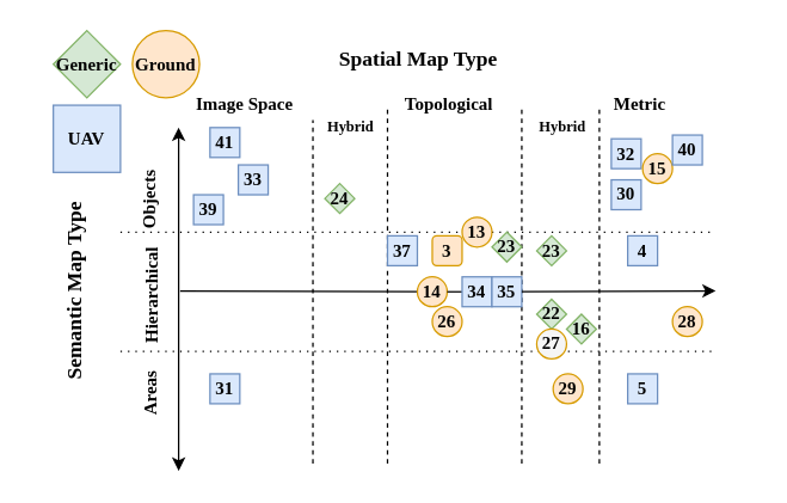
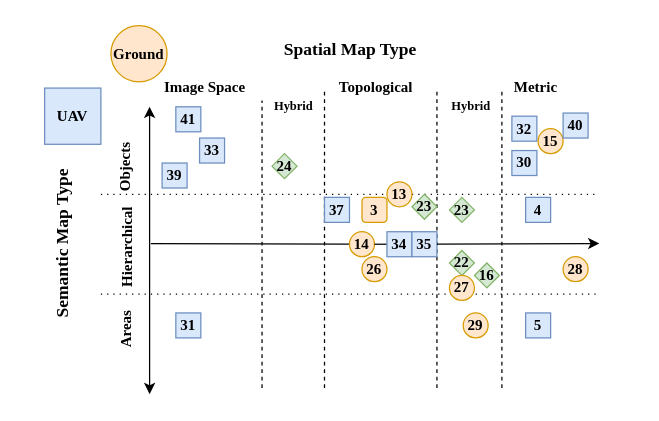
  <mxCell id="0" />
  <mxCell id="1" parent="0" />
  <mxCell id="2" value="Spatial Map Type" style="text;html=1;strokeColor=none;fillColor=none;align=center;verticalAlign=middle;whiteSpace=wrap;rounded=0;fontSize=14;fontStyle=1;fontFamily=Times New Roman;" parent="1" vertex="1"><mxGeometry x="120" y="20" width="320" height="40" as="geometry" /></mxCell>
  <mxCell id="3" value="Ground" style="ellipse;whiteSpace=wrap;html=1;aspect=fixed;fontSize=12;align=center;fontStyle=1;fillColor=#ffe6cc;strokeColor=#d79b00;fontFamily=Times New Roman;" parent="1" vertex="1"><mxGeometry x="88" y="20" width="45" height="45" as="geometry" /></mxCell>
  <mxCell id="4" value="UAV" style="square;whiteSpace=wrap;html=1;aspect=fixed;fontSize=12;align=center;fontStyle=1;fillColor=#dae8fc;strokeColor=#6c8ebf;fontFamily=Times New Roman;" parent="1" vertex="1"><mxGeometry x="35" y="70" width="45" height="45" as="geometry" /></mxCell>
- <mxCell id="5" value="Generic" style="rhombus;whiteSpace=wrap;html=1;aspect=fixed;fontSize=12;align=center;fontStyle=1;fillColor=#d5e8d4;strokeColor=#82b366;fontFamily=Times New Roman;" parent="1" vertex="1"><mxGeometry x="35" y="20" width="45" height="45" as="geometry" /></mxCell>
  <mxCell id="6" value="Semantic Map Type" style="text;html=1;strokeColor=none;fillColor=none;align=center;verticalAlign=middle;whiteSpace=wrap;rounded=0;fontSize=14;fontStyle=1;horizontal=0;fontFamily=Times New Roman;" parent="1" vertex="1"><mxGeometry x="20" y="122.5" width="60" height="145" as="geometry" /></mxCell>
  <mxCell id="7" value="Objects" style="text;html=1;strokeColor=none;fillColor=none;align=left;verticalAlign=middle;whiteSpace=wrap;rounded=0;fontSize=12;fontStyle=1;horizontal=0;fontFamily=Times New Roman;" parent="1" vertex="1"><mxGeometry x="80" y="105" width="40" height="50" as="geometry" /></mxCell>
  <mxCell id="8" value="Hierarchical" style="text;html=1;strokeColor=none;fillColor=none;align=center;verticalAlign=bottom;whiteSpace=wrap;rounded=0;fontSize=12;fontStyle=1;horizontal=0;fontFamily=Times New Roman;" parent="1" vertex="1"><mxGeometry x="88" y="157.5" width="22" height="80" as="geometry" /></mxCell>
  <mxCell id="9" value="Areas" style="text;html=1;strokeColor=none;fillColor=none;align=left;verticalAlign=bottom;whiteSpace=wrap;rounded=0;fontSize=12;fontStyle=1;horizontal=0;fontFamily=Times New Roman;" parent="1" vertex="1"><mxGeometry x="90" y="240" width="20" height="40" as="geometry" /></mxCell>
  <mxCell id="10" value="" style="endArrow=none;dashed=1;html=1;fontSize=12;dashPattern=1 4;fontFamily=Times New Roman;" parent="1" edge="1"><mxGeometry width="50" height="50" relative="1" as="geometry"><mxPoint x="80" y="235" as="sourcePoint" /><mxPoint x="479" y="235" as="targetPoint" /></mxGeometry></mxCell>
  <mxCell id="11" value="" style="endArrow=none;dashed=1;html=1;fontSize=12;dashPattern=1 4;fontFamily=Times New Roman;" parent="1" source="37" edge="1"><mxGeometry width="50" height="50" relative="1" as="geometry"><mxPoint x="80" y="155" as="sourcePoint" /><mxPoint x="479" y="155" as="targetPoint" /></mxGeometry></mxCell>
  <mxCell id="12" value="" style="endArrow=classic;html=1;startArrow=classic;startFill=1;endFill=1;fontFamily=Times New Roman;" parent="1" edge="1"><mxGeometry width="50" height="50" relative="1" as="geometry"><mxPoint x="119" y="85" as="sourcePoint" /><mxPoint x="119" y="315" as="targetPoint" /></mxGeometry></mxCell>
  <mxCell id="13" value="Image Space" style="text;html=1;strokeColor=none;fillColor=none;align=left;verticalAlign=middle;whiteSpace=wrap;rounded=0;fontSize=12;fontStyle=1;fontFamily=Times New Roman;" parent="1" vertex="1"><mxGeometry x="129" y="50" width="88" height="40" as="geometry" /></mxCell>
  <mxCell id="14" value="Topological" style="text;html=1;strokeColor=none;fillColor=none;align=left;verticalAlign=middle;whiteSpace=wrap;rounded=0;fontSize=12;fontStyle=1;fontFamily=Times New Roman;" parent="1" vertex="1"><mxGeometry x="269" y="50" width="76" height="40" as="geometry" /></mxCell>
  <mxCell id="15" value="Metric" style="text;html=1;strokeColor=none;fillColor=none;align=left;verticalAlign=middle;whiteSpace=wrap;rounded=0;fontSize=12;fontStyle=1;fontFamily=Times New Roman;" parent="1" vertex="1"><mxGeometry x="409" y="55" width="96" height="30" as="geometry" /></mxCell>
  <mxCell id="16" value="Hybrid" style="text;html=1;strokeColor=none;fillColor=none;align=left;verticalAlign=bottom;whiteSpace=wrap;rounded=0;fontSize=10;fontStyle=1;horizontal=1;fontFamily=Times New Roman;" parent="1" vertex="1"><mxGeometry x="217" y="70" width="42" height="22.5" as="geometry" /></mxCell>
  <mxCell id="17" value="Hybrid" style="text;html=1;strokeColor=none;fillColor=none;align=left;verticalAlign=bottom;whiteSpace=wrap;rounded=0;fontSize=10;fontStyle=1;horizontal=1;fontFamily=Times New Roman;" parent="1" vertex="1"><mxGeometry x="359" y="70" width="42" height="22.5" as="geometry" /></mxCell>
  <mxCell id="18" value="" style="endArrow=none;dashed=1;html=1;fontSize=12;fontFamily=Times New Roman;" parent="1" edge="1"><mxGeometry width="50" height="50" relative="1" as="geometry"><mxPoint x="209" y="310" as="sourcePoint" /><mxPoint x="209" y="80" as="targetPoint" /></mxGeometry></mxCell>
  <mxCell id="19" value="" style="endArrow=none;dashed=1;html=1;fontSize=12;fontFamily=Times New Roman;" parent="1" edge="1"><mxGeometry width="50" height="50" relative="1" as="geometry"><mxPoint x="259" y="310" as="sourcePoint" /><mxPoint x="259" y="70" as="targetPoint" /></mxGeometry></mxCell>
  <mxCell id="20" value="" style="endArrow=none;dashed=1;html=1;fontSize=12;fontFamily=Times New Roman;" parent="1" edge="1"><mxGeometry width="50" height="50" relative="1" as="geometry"><mxPoint x="349" y="310" as="sourcePoint" /><mxPoint x="349" y="70" as="targetPoint" /></mxGeometry></mxCell>
  <mxCell id="21" value="" style="endArrow=none;dashed=1;html=1;fontSize=12;fontFamily=Times New Roman;" parent="1" edge="1"><mxGeometry width="50" height="50" relative="1" as="geometry"><mxPoint x="401" y="310" as="sourcePoint" /><mxPoint x="401" y="70" as="targetPoint" /></mxGeometry></mxCell>
  <mxCell id="22" style="rounded=0;orthogonalLoop=1;jettySize=auto;html=1;startArrow=none;startFill=0;endArrow=none;endFill=0;fontSize=12;fontFamily=Times New Roman;" parent="1" source="29" edge="1"><mxGeometry relative="1" as="geometry"><mxPoint x="120" y="194.43" as="targetPoint" /><mxPoint x="479" y="194.43" as="sourcePoint" /></mxGeometry></mxCell>
  <mxCell id="23" value="39" style="square;whiteSpace=wrap;html=1;aspect=fixed;fontSize=12;align=center;fontStyle=1;fillColor=#dae8fc;strokeColor=#6c8ebf;fontFamily=Times New Roman;" parent="1" vertex="1"><mxGeometry x="129" y="130" width="20" height="20" as="geometry" /></mxCell>
  <mxCell id="24" value="33" style="square;whiteSpace=wrap;html=1;aspect=fixed;fontSize=12;align=center;fontStyle=1;fillColor=#dae8fc;strokeColor=#6c8ebf;fontFamily=Times New Roman;" parent="1" vertex="1"><mxGeometry x="159" y="110" width="20" height="20" as="geometry" /></mxCell>
  <mxCell id="25" value="41" style="square;whiteSpace=wrap;html=1;aspect=fixed;fontSize=12;align=center;fontStyle=1;fillColor=#dae8fc;strokeColor=#6c8ebf;fontFamily=Times New Roman;" parent="1" vertex="1"><mxGeometry x="140" y="85" width="20" height="20" as="geometry" /></mxCell>
  <mxCell id="26" value="31" style="square;whiteSpace=wrap;html=1;aspect=fixed;fontSize=12;align=center;fontStyle=1;fillColor=#dae8fc;strokeColor=#6c8ebf;fontFamily=Times New Roman;" parent="1" vertex="1"><mxGeometry x="140" y="250" width="20" height="20" as="geometry" /></mxCell>
  <mxCell id="27" value="24" style="rhombus;whiteSpace=wrap;html=1;aspect=fixed;fontSize=12;align=center;fontStyle=1;fillColor=#d5e8d4;strokeColor=#82b366;fontFamily=Times New Roman;" parent="1" vertex="1"><mxGeometry x="217" y="122.5" width="20" height="20" as="geometry" /></mxCell>
  <mxCell id="28" value="37" style="square;whiteSpace=wrap;html=1;aspect=fixed;fontSize=12;align=center;fontStyle=1;fillColor=#dae8fc;strokeColor=#6c8ebf;fontFamily=Times New Roman;" parent="1" vertex="1"><mxGeometry x="259" y="157.5" width="20" height="20" as="geometry" /></mxCell>
  <mxCell id="29" value="14" style="ellipse;whiteSpace=wrap;html=1;aspect=fixed;fontSize=12;align=center;fontStyle=1;fillColor=#ffe6cc;strokeColor=#d79b00;fontFamily=Times New Roman;" parent="1" vertex="1"><mxGeometry x="279" y="185" width="20" height="20" as="geometry" /></mxCell>
  <mxCell id="30" style="rounded=0;orthogonalLoop=1;jettySize=auto;html=1;startArrow=none;startFill=0;endArrow=none;endFill=0;fontSize=12;fontFamily=Times New Roman;" parent="1" source="32" target="29" edge="1"><mxGeometry relative="1" as="geometry"><mxPoint x="120" y="194.43" as="targetPoint" /><mxPoint x="479" y="194.43" as="sourcePoint" /></mxGeometry></mxCell>
  <mxCell id="31" value="26" style="ellipse;whiteSpace=wrap;html=1;aspect=fixed;fontSize=12;align=center;fontStyle=1;fillColor=#ffe6cc;strokeColor=#d79b00;fontFamily=Times New Roman;" parent="1" vertex="1"><mxGeometry x="289" y="205" width="20" height="20" as="geometry" /></mxCell>
  <mxCell id="32" value="34" style="square;whiteSpace=wrap;html=1;aspect=fixed;fontSize=12;align=center;fontStyle=1;fillColor=#dae8fc;strokeColor=#6c8ebf;fontFamily=Times New Roman;" parent="1" vertex="1"><mxGeometry x="309" y="185" width="20" height="20" as="geometry" /></mxCell>
  <mxCell id="33" style="rounded=0;orthogonalLoop=1;jettySize=auto;html=1;startArrow=classic;startFill=1;endArrow=none;endFill=0;fontSize=12;fontFamily=Times New Roman;" parent="1" source="34" target="32" edge="1"><mxGeometry relative="1" as="geometry"><mxPoint x="299" y="195" as="targetPoint" /><mxPoint x="479" y="194.43" as="sourcePoint" /></mxGeometry></mxCell>
  <mxCell id="34" value="35" style="square;whiteSpace=wrap;html=1;aspect=fixed;fontSize=12;align=center;fontStyle=1;fillColor=#dae8fc;strokeColor=#6c8ebf;fontFamily=Times New Roman;" parent="1" vertex="1"><mxGeometry x="329" y="185" width="20" height="20" as="geometry" /></mxCell>
  <mxCell id="35" style="rounded=0;orthogonalLoop=1;jettySize=auto;html=1;startArrow=classic;startFill=1;endArrow=none;endFill=0;fontSize=12;fontFamily=Times New Roman;" parent="1" target="34" edge="1"><mxGeometry relative="1" as="geometry"><mxPoint x="329" y="195" as="targetPoint" /><mxPoint x="479" y="194.43" as="sourcePoint" /></mxGeometry></mxCell>
  <mxCell id="36" value="3" style="whiteSpace=wrap;html=1;aspect=fixed;fontSize=12;align=center;fontStyle=1;fillColor=#ffe6cc;strokeColor=#d79b00;fontFamily=Times New Roman;rounded=1;" parent="1" vertex="1"><mxGeometry x="289" y="157.5" width="20" height="20" as="geometry" /></mxCell>
  <mxCell id="37" value="13" style="ellipse;whiteSpace=wrap;html=1;aspect=fixed;fontSize=12;align=center;fontStyle=1;fillColor=#ffe6cc;strokeColor=#d79b00;fontFamily=Times New Roman;" parent="1" vertex="1"><mxGeometry x="309" y="145" width="20" height="20" as="geometry" /></mxCell>
  <mxCell id="38" value="" style="endArrow=none;dashed=1;html=1;fontSize=12;dashPattern=1 4;fontFamily=Times New Roman;" parent="1" target="37" edge="1"><mxGeometry width="50" height="50" relative="1" as="geometry"><mxPoint x="80" y="155" as="sourcePoint" /><mxPoint x="479" y="155" as="targetPoint" /></mxGeometry></mxCell>
  <mxCell id="39" value="23" style="rhombus;whiteSpace=wrap;html=1;aspect=fixed;fontSize=12;align=center;fontStyle=1;fillColor=#d5e8d4;strokeColor=#82b366;fontFamily=Times New Roman;" parent="1" vertex="1"><mxGeometry x="329" y="155" width="20" height="20" as="geometry" /></mxCell>
  <mxCell id="40" value="23" style="rhombus;whiteSpace=wrap;html=1;aspect=fixed;fontSize=12;align=center;fontStyle=1;fillColor=#d5e8d4;strokeColor=#82b366;fontFamily=Times New Roman;" parent="1" vertex="1"><mxGeometry x="359" y="157.5" width="20" height="20" as="geometry" /></mxCell>
  <mxCell id="41" value="22" style="rhombus;whiteSpace=wrap;html=1;aspect=fixed;fontSize=12;align=center;fontStyle=1;fillColor=#d5e8d4;strokeColor=#82b366;fontFamily=Times New Roman;" parent="1" vertex="1"><mxGeometry x="359" y="200" width="20" height="20" as="geometry" /></mxCell>
  <mxCell id="42" value="16" style="rhombus;whiteSpace=wrap;html=1;aspect=fixed;fontSize=12;align=center;fontStyle=1;fillColor=#d5e8d4;strokeColor=#82b366;fontFamily=Times New Roman;" parent="1" vertex="1"><mxGeometry x="379" y="210" width="20" height="20" as="geometry" /></mxCell>
  <mxCell id="43" value="29" style="ellipse;whiteSpace=wrap;html=1;aspect=fixed;fontSize=12;align=center;fontStyle=1;fillColor=#ffe6cc;strokeColor=#d79b00;fontFamily=Times New Roman;" parent="1" vertex="1"><mxGeometry x="370" y="250" width="20" height="20" as="geometry" /></mxCell>
  <mxCell id="44" value="5" style="square;whiteSpace=wrap;html=1;aspect=fixed;fontSize=12;align=center;fontStyle=1;fillColor=#dae8fc;strokeColor=#6c8ebf;fontFamily=Times New Roman;" parent="1" vertex="1"><mxGeometry x="420" y="250" width="20" height="20" as="geometry" /></mxCell>
  <mxCell id="45" value="28" style="ellipse;whiteSpace=wrap;html=1;aspect=fixed;fontSize=12;align=center;fontStyle=1;fillColor=#ffe6cc;strokeColor=#d79b00;fontFamily=Times New Roman;" parent="1" vertex="1"><mxGeometry x="450" y="205" width="20" height="20" as="geometry" /></mxCell>
  <mxCell id="46" value="4" style="square;whiteSpace=wrap;html=1;aspect=fixed;fontSize=12;align=center;fontStyle=1;fillColor=#dae8fc;strokeColor=#6c8ebf;fontFamily=Times New Roman;" parent="1" vertex="1"><mxGeometry x="420" y="157.5" width="20" height="20" as="geometry" /></mxCell>
  <mxCell id="47" value="32" style="square;whiteSpace=wrap;html=1;aspect=fixed;fontSize=12;align=center;fontStyle=1;fillColor=#dae8fc;strokeColor=#6c8ebf;fontFamily=Times New Roman;" parent="1" vertex="1"><mxGeometry x="409" y="92.5" width="20" height="20" as="geometry" /></mxCell>
  <mxCell id="48" value="30" style="square;whiteSpace=wrap;html=1;aspect=fixed;fontSize=12;align=center;fontStyle=1;fillColor=#dae8fc;strokeColor=#6c8ebf;fontFamily=Times New Roman;" parent="1" vertex="1"><mxGeometry x="409" y="120" width="20" height="20" as="geometry" /></mxCell>
  <mxCell id="49" value="15" style="ellipse;whiteSpace=wrap;html=1;aspect=fixed;fontSize=12;align=center;fontStyle=1;fillColor=#ffe6cc;strokeColor=#d79b00;fontFamily=Times New Roman;" parent="1" vertex="1"><mxGeometry x="430" y="102.5" width="20" height="20" as="geometry" /></mxCell>
  <mxCell id="50" value="40" style="square;whiteSpace=wrap;html=1;aspect=fixed;fontSize=12;align=center;fontStyle=1;fillColor=#dae8fc;strokeColor=#6c8ebf;fontFamily=Times New Roman;" parent="1" vertex="1"><mxGeometry x="450" y="90" width="20" height="20" as="geometry" /></mxCell>
- <mxCell id="51" value="27" style="ellipse;whiteSpace=wrap;html=1;aspect=fixed;fontSize=12;align=center;fontStyle=1;fillColor=#f5f5f5;strokeColor=#d79b00;fontFamily=Times New Roman;" parent="1" vertex="1"><mxGeometry x="359" y="220" width="20" height="20" as="geometry" /></mxCell>
+ <mxCell id="51" value="27" style="ellipse;whiteSpace=wrap;html=1;aspect=fixed;fontSize=12;align=center;fontStyle=1;fillColor=#ffe6cc;strokeColor=#d79b00;fontFamily=Times New Roman;" parent="1" vertex="1"><mxGeometry x="359" y="220" width="20" height="20" as="geometry" /></mxCell>
